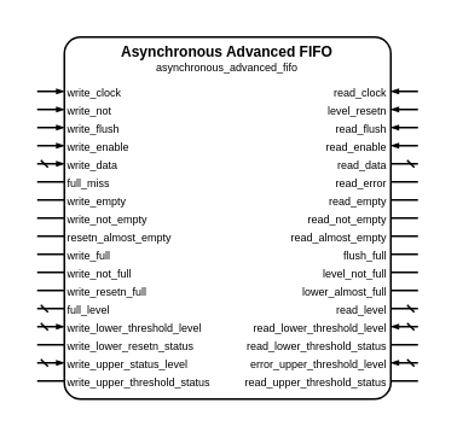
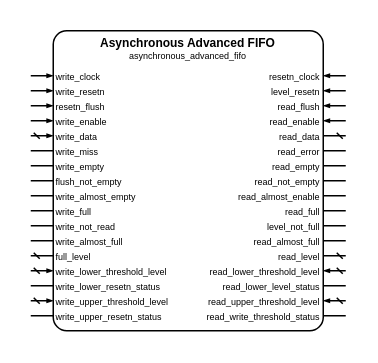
  <mxCell id="0" />
  <mxCell id="1" parent="0" />
  <mxCell id="2" parent="1" value="" vertex="1" connectable="0" style="group;connectable=1;points=[[0,0,0,15,0],[0,0,0,25,0],[0,0,0,15,10],[1,0,0,-15,0],[1,0,0,-25,0],[1,0,0,-15,10],[0,0,0,0,30],[1,0,0,0,30],[0,0,0,0,40],[1,0,0,0,40],[0,0,0,0,50],[1,0,0,0,50],[0,0,0,0,60],[1,0,0,0,60],[0,0,0,0,70],[1,0,0,0,70],[0,0,0,0,80],[1,0,0,0,80],[0,0,0,0,90],[1,0,0,0,90],[0,0,0,0,100],[1,0,0,0,100],[0,0,0,0,110],[1,0,0,0,110],[0,0,0,0,120],[1,0,0,0,120],[0,0,0,0,130],[1,0,0,0,130],[0,0,0,0,140],[1,0,0,0,140],[0,0,0,0,150],[1,0,0,0,150],[0,0,0,0,160],[1,0,0,0,160],[0,0,0,0,170],[1,0,0,0,170],[0,0,0,0,180],[1,0,0,0,180],[0,0,0,0,190],[1,0,0,0,190],[0.5,0,0,0,0],[0.5,0,0,0,200]];"><mxGeometry width="210" height="200" as="geometry" x="20" y="20" /></mxCell>
  <mxCell id="3" parent="2" value="" vertex="1" style="rounded=1;arcSize=5;fillColor=none;strokeWidth=1;strokeColor=black;whiteSpace=wrap;html=1;connectable=0;"><mxGeometry x="15" y="0" width="180" height="200" as="geometry" /></mxCell>
  <mxCell id="4" parent="2" value="Asynchronous Advanced FIFO" vertex="1" style="text;html=1;align=center;verticalAlign=middle;whiteSpace=wrap;rounded=0;fontSize=8;fontStyle=1;fontColor=black;connectable=0;"><mxGeometry x="15" y="7" width="180" height="0" as="geometry" /></mxCell>
  <mxCell id="5" parent="2" value="asynchronous_advanced_fifo" vertex="1" style="text;html=1;align=center;verticalAlign=middle;whiteSpace=wrap;rounded=0;fontSize=6;fontStyle=0;fontColor=black;connectable=0;"><mxGeometry x="15" y="16" width="180" height="0" as="geometry" /></mxCell>
  <mxCell id="6" parent="2" value="write_clock" vertex="1" style="text;html=1;align=left;verticalAlign=middle;whiteSpace=wrap;rounded=0;fontSize=6;fontStyle=0;fontColor=black;connectable=0;"><mxGeometry x="15" y="30" width="180" height="0" as="geometry" /></mxCell>
  <mxCell id="7" parent="2" value="" edge="1" style="html=1;rounded=1;strokeWidth=1;strokeColor=black;startFill=0;startSize=2;startArrow=none;endFill=1;endSize=2;endArrow=blockThin;sourcePerimeterSpacing=0;"><mxGeometry width="50" height="50" relative="1" as="geometry"><mxPoint x="0" y="30" as="sourcePoint" /><mxPoint x="15" y="30" as="targetPoint" /></mxGeometry></mxCell>
- <mxCell id="8" parent="2" value="read_clock" vertex="1" style="text;html=1;align=right;verticalAlign=middle;whiteSpace=wrap;rounded=0;fontSize=6;fontStyle=0;fontColor=black;connectable=0;"><mxGeometry x="15" y="30" width="180" height="0" as="geometry" /></mxCell>
+ <mxCell id="8" parent="2" value="resetn_clock" vertex="1" style="text;html=1;align=right;verticalAlign=middle;whiteSpace=wrap;rounded=0;fontSize=6;fontStyle=0;fontColor=black;connectable=0;"><mxGeometry x="15" y="30" width="180" height="0" as="geometry" /></mxCell>
  <mxCell id="9" parent="2" value="" edge="1" style="html=1;rounded=1;strokeWidth=1;strokeColor=black;startFill=0;startSize=2;startArrow=none;endFill=1;endSize=2;endArrow=blockThin;sourcePerimeterSpacing=0;"><mxGeometry width="50" height="50" relative="1" as="geometry"><mxPoint x="210" y="30" as="sourcePoint" /><mxPoint x="195" y="30" as="targetPoint" /></mxGeometry></mxCell>
- <mxCell id="10" parent="2" value="write_not" vertex="1" style="text;html=1;align=left;verticalAlign=middle;whiteSpace=wrap;rounded=0;fontSize=6;fontStyle=0;fontColor=black;connectable=0;"><mxGeometry x="15" y="40" width="180" height="0" as="geometry" /></mxCell>
+ <mxCell id="10" parent="2" value="write_resetn" vertex="1" style="text;html=1;align=left;verticalAlign=middle;whiteSpace=wrap;rounded=0;fontSize=6;fontStyle=0;fontColor=black;connectable=0;"><mxGeometry x="15" y="40" width="180" height="0" as="geometry" /></mxCell>
  <mxCell id="11" parent="2" value="" edge="1" style="html=1;rounded=1;strokeWidth=1;strokeColor=black;startFill=0;startSize=2;startArrow=none;endFill=1;endSize=2;endArrow=blockThin;sourcePerimeterSpacing=0;"><mxGeometry width="50" height="50" relative="1" as="geometry"><mxPoint x="0" y="40" as="sourcePoint" /><mxPoint x="15" y="40" as="targetPoint" /></mxGeometry></mxCell>
  <mxCell id="12" parent="2" value="level_resetn" vertex="1" style="text;html=1;align=right;verticalAlign=middle;whiteSpace=wrap;rounded=0;fontSize=6;fontStyle=0;fontColor=black;connectable=0;"><mxGeometry x="15" y="40" width="180" height="0" as="geometry" /></mxCell>
  <mxCell id="13" parent="2" value="" edge="1" style="html=1;rounded=1;strokeWidth=1;strokeColor=black;startFill=0;startSize=2;startArrow=none;endFill=1;endSize=2;endArrow=blockThin;sourcePerimeterSpacing=0;"><mxGeometry width="50" height="50" relative="1" as="geometry"><mxPoint x="210" y="40" as="sourcePoint" /><mxPoint x="195" y="40" as="targetPoint" /></mxGeometry></mxCell>
- <mxCell id="14" parent="2" value="write_flush" vertex="1" style="text;html=1;align=left;verticalAlign=middle;whiteSpace=wrap;rounded=0;fontSize=6;fontStyle=0;fontColor=black;connectable=0;"><mxGeometry x="15" y="50" width="180" height="0" as="geometry" /></mxCell>
+ <mxCell id="14" parent="2" value="resetn_flush" vertex="1" style="text;html=1;align=left;verticalAlign=middle;whiteSpace=wrap;rounded=0;fontSize=6;fontStyle=0;fontColor=black;connectable=0;"><mxGeometry x="15" y="50" width="180" height="0" as="geometry" /></mxCell>
  <mxCell id="15" parent="2" value="" edge="1" style="html=1;rounded=1;strokeWidth=1;strokeColor=black;startFill=0;startSize=2;startArrow=none;endFill=1;endSize=2;endArrow=blockThin;sourcePerimeterSpacing=0;"><mxGeometry width="50" height="50" relative="1" as="geometry"><mxPoint x="0" y="50" as="sourcePoint" /><mxPoint x="15" y="50" as="targetPoint" /></mxGeometry></mxCell>
  <mxCell id="16" parent="2" value="read_flush" vertex="1" style="text;html=1;align=right;verticalAlign=middle;whiteSpace=wrap;rounded=0;fontSize=6;fontStyle=0;fontColor=black;connectable=0;"><mxGeometry x="15" y="50" width="180" height="0" as="geometry" /></mxCell>
  <mxCell id="17" parent="2" value="" edge="1" style="html=1;rounded=1;strokeWidth=1;strokeColor=black;startFill=0;startSize=2;startArrow=none;endFill=1;endSize=2;endArrow=blockThin;sourcePerimeterSpacing=0;"><mxGeometry width="50" height="50" relative="1" as="geometry"><mxPoint x="210" y="50" as="sourcePoint" /><mxPoint x="195" y="50" as="targetPoint" /></mxGeometry></mxCell>
  <mxCell id="18" parent="2" value="write_enable" vertex="1" style="text;html=1;align=left;verticalAlign=middle;whiteSpace=wrap;rounded=0;fontSize=6;fontStyle=0;fontColor=black;connectable=0;"><mxGeometry x="15" y="60" width="180" height="0" as="geometry" /></mxCell>
  <mxCell id="19" parent="2" value="" edge="1" style="html=1;rounded=1;strokeWidth=1;strokeColor=black;startFill=0;startSize=2;startArrow=none;endFill=1;endSize=2;endArrow=blockThin;sourcePerimeterSpacing=0;"><mxGeometry width="50" height="50" relative="1" as="geometry"><mxPoint x="0" y="60" as="sourcePoint" /><mxPoint x="15" y="60" as="targetPoint" /></mxGeometry></mxCell>
  <mxCell id="20" parent="2" value="read_enable" vertex="1" style="text;html=1;align=right;verticalAlign=middle;whiteSpace=wrap;rounded=0;fontSize=6;fontStyle=0;fontColor=black;connectable=0;"><mxGeometry x="15" y="60" width="180" height="0" as="geometry" /></mxCell>
  <mxCell id="21" parent="2" value="" edge="1" style="html=1;rounded=1;strokeWidth=1;strokeColor=black;startFill=0;startSize=2;startArrow=none;endFill=1;endSize=2;endArrow=blockThin;sourcePerimeterSpacing=0;"><mxGeometry width="50" height="50" relative="1" as="geometry"><mxPoint x="210" y="60" as="sourcePoint" /><mxPoint x="195" y="60" as="targetPoint" /></mxGeometry></mxCell>
  <mxCell id="22" parent="2" value="write_data" vertex="1" style="text;html=1;align=left;verticalAlign=middle;whiteSpace=wrap;rounded=0;fontSize=6;fontStyle=0;fontColor=black;connectable=0;"><mxGeometry x="15" y="70" width="180" height="0" as="geometry" /></mxCell>
  <mxCell id="23" parent="2" value="" edge="1" style="html=1;rounded=1;strokeWidth=1;strokeColor=black;startFill=0;startSize=2;startArrow=dash;endFill=1;endSize=2;endArrow=blockThin;sourcePerimeterSpacing=0;"><mxGeometry width="50" height="50" relative="1" as="geometry"><mxPoint x="0" y="70" as="sourcePoint" /><mxPoint x="15" y="70" as="targetPoint" /></mxGeometry></mxCell>
  <mxCell id="24" parent="2" value="read_data" vertex="1" style="text;html=1;align=right;verticalAlign=middle;whiteSpace=wrap;rounded=0;fontSize=6;fontStyle=0;fontColor=black;connectable=0;"><mxGeometry x="15" y="70" width="180" height="0" as="geometry" /></mxCell>
  <mxCell id="25" parent="2" value="" edge="1" style="html=1;rounded=1;strokeWidth=1;strokeColor=black;startFill=0;startSize=2;startArrow=dash;endFill=1;endSize=2;endArrow=none;sourcePerimeterSpacing=0;"><mxGeometry width="50" height="50" relative="1" as="geometry"><mxPoint x="210" y="70" as="sourcePoint" /><mxPoint x="195" y="70" as="targetPoint" /></mxGeometry></mxCell>
- <mxCell id="26" parent="2" value="full_miss" vertex="1" style="text;html=1;align=left;verticalAlign=middle;whiteSpace=wrap;rounded=0;fontSize=6;fontStyle=0;fontColor=black;connectable=0;"><mxGeometry x="15" y="80" width="180" height="0" as="geometry" /></mxCell>
+ <mxCell id="26" parent="2" value="write_miss" vertex="1" style="text;html=1;align=left;verticalAlign=middle;whiteSpace=wrap;rounded=0;fontSize=6;fontStyle=0;fontColor=black;connectable=0;"><mxGeometry x="15" y="80" width="180" height="0" as="geometry" /></mxCell>
  <mxCell id="27" parent="2" value="" edge="1" style="html=1;rounded=1;strokeWidth=1;strokeColor=black;startFill=0;startSize=2;startArrow=none;endFill=1;endSize=2;endArrow=none;sourcePerimeterSpacing=0;"><mxGeometry width="50" height="50" relative="1" as="geometry"><mxPoint x="0" y="80" as="sourcePoint" /><mxPoint x="15" y="80" as="targetPoint" /></mxGeometry></mxCell>
  <mxCell id="28" parent="2" value="read_error" vertex="1" style="text;html=1;align=right;verticalAlign=middle;whiteSpace=wrap;rounded=0;fontSize=6;fontStyle=0;fontColor=black;connectable=0;"><mxGeometry x="15" y="80" width="180" height="0" as="geometry" /></mxCell>
  <mxCell id="29" parent="2" value="" edge="1" style="html=1;rounded=1;strokeWidth=1;strokeColor=black;startFill=0;startSize=2;startArrow=none;endFill=1;endSize=2;endArrow=none;sourcePerimeterSpacing=0;"><mxGeometry width="50" height="50" relative="1" as="geometry"><mxPoint x="210" y="80" as="sourcePoint" /><mxPoint x="195" y="80" as="targetPoint" /></mxGeometry></mxCell>
  <mxCell id="30" parent="2" value="write_empty" vertex="1" style="text;html=1;align=left;verticalAlign=middle;whiteSpace=wrap;rounded=0;fontSize=6;fontStyle=0;fontColor=black;connectable=0;"><mxGeometry x="15" y="90" width="180" height="0" as="geometry" /></mxCell>
  <mxCell id="31" parent="2" value="" edge="1" style="html=1;rounded=1;strokeWidth=1;strokeColor=black;startFill=0;startSize=2;startArrow=none;endFill=1;endSize=2;endArrow=none;sourcePerimeterSpacing=0;"><mxGeometry width="50" height="50" relative="1" as="geometry"><mxPoint x="0" y="90" as="sourcePoint" /><mxPoint x="15" y="90" as="targetPoint" /></mxGeometry></mxCell>
  <mxCell id="32" parent="2" value="read_empty" vertex="1" style="text;html=1;align=right;verticalAlign=middle;whiteSpace=wrap;rounded=0;fontSize=6;fontStyle=0;fontColor=black;connectable=0;"><mxGeometry x="15" y="90" width="180" height="0" as="geometry" /></mxCell>
  <mxCell id="33" parent="2" value="" edge="1" style="html=1;rounded=1;strokeWidth=1;strokeColor=black;startFill=0;startSize=2;startArrow=none;endFill=1;endSize=2;endArrow=none;sourcePerimeterSpacing=0;"><mxGeometry width="50" height="50" relative="1" as="geometry"><mxPoint x="210" y="90" as="sourcePoint" /><mxPoint x="195" y="90" as="targetPoint" /></mxGeometry></mxCell>
- <mxCell id="34" parent="2" value="write_not_empty" vertex="1" style="text;html=1;align=left;verticalAlign=middle;whiteSpace=wrap;rounded=0;fontSize=6;fontStyle=0;fontColor=black;connectable=0;"><mxGeometry x="15" y="100" width="180" height="0" as="geometry" /></mxCell>
+ <mxCell id="34" parent="2" value="flush_not_empty" vertex="1" style="text;html=1;align=left;verticalAlign=middle;whiteSpace=wrap;rounded=0;fontSize=6;fontStyle=0;fontColor=black;connectable=0;"><mxGeometry x="15" y="100" width="180" height="0" as="geometry" /></mxCell>
  <mxCell id="35" parent="2" value="" edge="1" style="html=1;rounded=1;strokeWidth=1;strokeColor=black;startFill=0;startSize=2;startArrow=none;endFill=1;endSize=2;endArrow=none;sourcePerimeterSpacing=0;"><mxGeometry width="50" height="50" relative="1" as="geometry"><mxPoint x="0" y="100" as="sourcePoint" /><mxPoint x="15" y="100" as="targetPoint" /></mxGeometry></mxCell>
  <mxCell id="36" parent="2" value="read_not_empty" vertex="1" style="text;html=1;align=right;verticalAlign=middle;whiteSpace=wrap;rounded=0;fontSize=6;fontStyle=0;fontColor=black;connectable=0;"><mxGeometry x="15" y="100" width="180" height="0" as="geometry" /></mxCell>
  <mxCell id="37" parent="2" value="" edge="1" style="html=1;rounded=1;strokeWidth=1;strokeColor=black;startFill=0;startSize=2;startArrow=none;endFill=1;endSize=2;endArrow=none;sourcePerimeterSpacing=0;"><mxGeometry width="50" height="50" relative="1" as="geometry"><mxPoint x="210" y="100" as="sourcePoint" /><mxPoint x="195" y="100" as="targetPoint" /></mxGeometry></mxCell>
- <mxCell id="38" parent="2" value="resetn_almost_empty" vertex="1" style="text;html=1;align=left;verticalAlign=middle;whiteSpace=wrap;rounded=0;fontSize=6;fontStyle=0;fontColor=black;connectable=0;"><mxGeometry x="15" y="110" width="180" height="0" as="geometry" /></mxCell>
+ <mxCell id="38" parent="2" value="write_almost_empty" vertex="1" style="text;html=1;align=left;verticalAlign=middle;whiteSpace=wrap;rounded=0;fontSize=6;fontStyle=0;fontColor=black;connectable=0;"><mxGeometry x="15" y="110" width="180" height="0" as="geometry" /></mxCell>
  <mxCell id="39" parent="2" value="" edge="1" style="html=1;rounded=1;strokeWidth=1;strokeColor=black;startFill=0;startSize=2;startArrow=none;endFill=1;endSize=2;endArrow=none;sourcePerimeterSpacing=0;"><mxGeometry width="50" height="50" relative="1" as="geometry"><mxPoint x="0" y="110" as="sourcePoint" /><mxPoint x="15" y="110" as="targetPoint" /></mxGeometry></mxCell>
- <mxCell id="40" parent="2" value="read_almost_empty" vertex="1" style="text;html=1;align=right;verticalAlign=middle;whiteSpace=wrap;rounded=0;fontSize=6;fontStyle=0;fontColor=black;connectable=0;"><mxGeometry x="15" y="110" width="180" height="0" as="geometry" /></mxCell>
+ <mxCell id="40" parent="2" value="read_almost_enable" vertex="1" style="text;html=1;align=right;verticalAlign=middle;whiteSpace=wrap;rounded=0;fontSize=6;fontStyle=0;fontColor=black;connectable=0;"><mxGeometry x="15" y="110" width="180" height="0" as="geometry" /></mxCell>
  <mxCell id="41" parent="2" value="" edge="1" style="html=1;rounded=1;strokeWidth=1;strokeColor=black;startFill=0;startSize=2;startArrow=none;endFill=1;endSize=2;endArrow=none;sourcePerimeterSpacing=0;"><mxGeometry width="50" height="50" relative="1" as="geometry"><mxPoint x="210" y="110" as="sourcePoint" /><mxPoint x="195" y="110" as="targetPoint" /></mxGeometry></mxCell>
  <mxCell id="42" parent="2" value="write_full" vertex="1" style="text;html=1;align=left;verticalAlign=middle;whiteSpace=wrap;rounded=0;fontSize=6;fontStyle=0;fontColor=black;connectable=0;"><mxGeometry x="15" y="120" width="180" height="0" as="geometry" /></mxCell>
  <mxCell id="43" parent="2" value="" edge="1" style="html=1;rounded=1;strokeWidth=1;strokeColor=black;startFill=0;startSize=2;startArrow=none;endFill=1;endSize=2;endArrow=none;sourcePerimeterSpacing=0;"><mxGeometry width="50" height="50" relative="1" as="geometry"><mxPoint x="0" y="120" as="sourcePoint" /><mxPoint x="15" y="120" as="targetPoint" /></mxGeometry></mxCell>
- <mxCell id="44" parent="2" value="flush_full" vertex="1" style="text;html=1;align=right;verticalAlign=middle;whiteSpace=wrap;rounded=0;fontSize=6;fontStyle=0;fontColor=black;connectable=0;"><mxGeometry x="15" y="120" width="180" height="0" as="geometry" /></mxCell>
+ <mxCell id="44" parent="2" value="read_full" vertex="1" style="text;html=1;align=right;verticalAlign=middle;whiteSpace=wrap;rounded=0;fontSize=6;fontStyle=0;fontColor=black;connectable=0;"><mxGeometry x="15" y="120" width="180" height="0" as="geometry" /></mxCell>
  <mxCell id="45" parent="2" value="" edge="1" style="html=1;rounded=1;strokeWidth=1;strokeColor=black;startFill=0;startSize=2;startArrow=none;endFill=1;endSize=2;endArrow=none;sourcePerimeterSpacing=0;"><mxGeometry width="50" height="50" relative="1" as="geometry"><mxPoint x="210" y="120" as="sourcePoint" /><mxPoint x="195" y="120" as="targetPoint" /></mxGeometry></mxCell>
- <mxCell id="46" parent="2" value="write_not_full" vertex="1" style="text;html=1;align=left;verticalAlign=middle;whiteSpace=wrap;rounded=0;fontSize=6;fontStyle=0;fontColor=black;connectable=0;"><mxGeometry x="15" y="130" width="180" height="0" as="geometry" /></mxCell>
+ <mxCell id="46" parent="2" value="write_not_read" vertex="1" style="text;html=1;align=left;verticalAlign=middle;whiteSpace=wrap;rounded=0;fontSize=6;fontStyle=0;fontColor=black;connectable=0;"><mxGeometry x="15" y="130" width="180" height="0" as="geometry" /></mxCell>
  <mxCell id="47" parent="2" value="" edge="1" style="html=1;rounded=1;strokeWidth=1;strokeColor=black;startFill=0;startSize=2;startArrow=none;endFill=1;endSize=2;endArrow=none;sourcePerimeterSpacing=0;"><mxGeometry width="50" height="50" relative="1" as="geometry"><mxPoint x="0" y="130" as="sourcePoint" /><mxPoint x="15" y="130" as="targetPoint" /></mxGeometry></mxCell>
  <mxCell id="48" parent="2" value="level_not_full" vertex="1" style="text;html=1;align=right;verticalAlign=middle;whiteSpace=wrap;rounded=0;fontSize=6;fontStyle=0;fontColor=black;connectable=0;"><mxGeometry x="15" y="130" width="180" height="0" as="geometry" /></mxCell>
  <mxCell id="49" parent="2" value="" edge="1" style="html=1;rounded=1;strokeWidth=1;strokeColor=black;startFill=0;startSize=2;startArrow=none;endFill=1;endSize=2;endArrow=none;sourcePerimeterSpacing=0;"><mxGeometry width="50" height="50" relative="1" as="geometry"><mxPoint x="210" y="130" as="sourcePoint" /><mxPoint x="195" y="130" as="targetPoint" /></mxGeometry></mxCell>
- <mxCell id="50" parent="2" value="write_resetn_full" vertex="1" style="text;html=1;align=left;verticalAlign=middle;whiteSpace=wrap;rounded=0;fontSize=6;fontStyle=0;fontColor=black;connectable=0;"><mxGeometry x="15" y="140" width="180" height="0" as="geometry" /></mxCell>
+ <mxCell id="50" parent="2" value="write_almost_full" vertex="1" style="text;html=1;align=left;verticalAlign=middle;whiteSpace=wrap;rounded=0;fontSize=6;fontStyle=0;fontColor=black;connectable=0;"><mxGeometry x="15" y="140" width="180" height="0" as="geometry" /></mxCell>
  <mxCell id="51" parent="2" value="" edge="1" style="html=1;rounded=1;strokeWidth=1;strokeColor=black;startFill=0;startSize=2;startArrow=none;endFill=1;endSize=2;endArrow=none;sourcePerimeterSpacing=0;"><mxGeometry width="50" height="50" relative="1" as="geometry"><mxPoint x="0" y="140" as="sourcePoint" /><mxPoint x="15" y="140" as="targetPoint" /></mxGeometry></mxCell>
- <mxCell id="52" parent="2" value="lower_almost_full" vertex="1" style="text;html=1;align=right;verticalAlign=middle;whiteSpace=wrap;rounded=0;fontSize=6;fontStyle=0;fontColor=black;connectable=0;"><mxGeometry x="15" y="140" width="180" height="0" as="geometry" /></mxCell>
+ <mxCell id="52" parent="2" value="read_almost_full" vertex="1" style="text;html=1;align=right;verticalAlign=middle;whiteSpace=wrap;rounded=0;fontSize=6;fontStyle=0;fontColor=black;connectable=0;"><mxGeometry x="15" y="140" width="180" height="0" as="geometry" /></mxCell>
  <mxCell id="53" parent="2" value="" edge="1" style="html=1;rounded=1;strokeWidth=1;strokeColor=black;startFill=0;startSize=2;startArrow=none;endFill=1;endSize=2;endArrow=none;sourcePerimeterSpacing=0;"><mxGeometry width="50" height="50" relative="1" as="geometry"><mxPoint x="210" y="140" as="sourcePoint" /><mxPoint x="195" y="140" as="targetPoint" /></mxGeometry></mxCell>
  <mxCell id="54" parent="2" value="full_level" vertex="1" style="text;html=1;align=left;verticalAlign=middle;whiteSpace=wrap;rounded=0;fontSize=6;fontStyle=0;fontColor=black;connectable=0;"><mxGeometry x="15" y="150" width="180" height="0" as="geometry" /></mxCell>
  <mxCell id="55" parent="2" value="" edge="1" style="html=1;rounded=1;strokeWidth=1;strokeColor=black;startFill=0;startSize=2;startArrow=dash;endFill=1;endSize=2;endArrow=none;sourcePerimeterSpacing=0;"><mxGeometry width="50" height="50" relative="1" as="geometry"><mxPoint x="0" y="150" as="sourcePoint" /><mxPoint x="15" y="150" as="targetPoint" /></mxGeometry></mxCell>
  <mxCell id="56" parent="2" value="read_level" vertex="1" style="text;html=1;align=right;verticalAlign=middle;whiteSpace=wrap;rounded=0;fontSize=6;fontStyle=0;fontColor=black;connectable=0;"><mxGeometry x="15" y="150" width="180" height="0" as="geometry" /></mxCell>
  <mxCell id="57" parent="2" value="" edge="1" style="html=1;rounded=1;strokeWidth=1;strokeColor=black;startFill=0;startSize=2;startArrow=dash;endFill=1;endSize=2;endArrow=none;sourcePerimeterSpacing=0;"><mxGeometry width="50" height="50" relative="1" as="geometry"><mxPoint x="210" y="150" as="sourcePoint" /><mxPoint x="195" y="150" as="targetPoint" /></mxGeometry></mxCell>
  <mxCell id="58" parent="2" value="write_lower_threshold_level" vertex="1" style="text;html=1;align=left;verticalAlign=middle;whiteSpace=wrap;rounded=0;fontSize=6;fontStyle=0;fontColor=black;connectable=0;"><mxGeometry x="15" y="160" width="180" height="0" as="geometry" /></mxCell>
  <mxCell id="59" parent="2" value="" edge="1" style="html=1;rounded=1;strokeWidth=1;strokeColor=black;startFill=0;startSize=2;startArrow=dash;endFill=1;endSize=2;endArrow=blockThin;sourcePerimeterSpacing=0;"><mxGeometry width="50" height="50" relative="1" as="geometry"><mxPoint x="0" y="160" as="sourcePoint" /><mxPoint x="15" y="160" as="targetPoint" /></mxGeometry></mxCell>
  <mxCell id="60" parent="2" value="read_lower_threshold_level" vertex="1" style="text;html=1;align=right;verticalAlign=middle;whiteSpace=wrap;rounded=0;fontSize=6;fontStyle=0;fontColor=black;connectable=0;"><mxGeometry x="15" y="160" width="180" height="0" as="geometry" /></mxCell>
  <mxCell id="61" parent="2" value="" edge="1" style="html=1;rounded=1;strokeWidth=1;strokeColor=black;startFill=0;startSize=2;startArrow=dash;endFill=1;endSize=2;endArrow=blockThin;sourcePerimeterSpacing=0;"><mxGeometry width="50" height="50" relative="1" as="geometry"><mxPoint x="210" y="160" as="sourcePoint" /><mxPoint x="195" y="160" as="targetPoint" /></mxGeometry></mxCell>
  <mxCell id="62" parent="2" value="write_lower_resetn_status" vertex="1" style="text;html=1;align=left;verticalAlign=middle;whiteSpace=wrap;rounded=0;fontSize=6;fontStyle=0;fontColor=black;connectable=0;"><mxGeometry x="15" y="170" width="180" height="0" as="geometry" /></mxCell>
  <mxCell id="63" parent="2" value="" edge="1" style="html=1;rounded=1;strokeWidth=1;strokeColor=black;startFill=0;startSize=2;startArrow=none;endFill=1;endSize=2;endArrow=none;sourcePerimeterSpacing=0;"><mxGeometry width="50" height="50" relative="1" as="geometry"><mxPoint x="0" y="170" as="sourcePoint" /><mxPoint x="15" y="170" as="targetPoint" /></mxGeometry></mxCell>
- <mxCell id="64" parent="2" value="read_lower_threshold_status" vertex="1" style="text;html=1;align=right;verticalAlign=middle;whiteSpace=wrap;rounded=0;fontSize=6;fontStyle=0;fontColor=black;connectable=0;"><mxGeometry x="15" y="170" width="180" height="0" as="geometry" /></mxCell>
+ <mxCell id="64" parent="2" value="read_lower_level_status" vertex="1" style="text;html=1;align=right;verticalAlign=middle;whiteSpace=wrap;rounded=0;fontSize=6;fontStyle=0;fontColor=black;connectable=0;"><mxGeometry x="15" y="170" width="180" height="0" as="geometry" /></mxCell>
  <mxCell id="65" parent="2" value="" edge="1" style="html=1;rounded=1;strokeWidth=1;strokeColor=black;startFill=0;startSize=2;startArrow=none;endFill=1;endSize=2;endArrow=none;sourcePerimeterSpacing=0;"><mxGeometry width="50" height="50" relative="1" as="geometry"><mxPoint x="210" y="170" as="sourcePoint" /><mxPoint x="195" y="170" as="targetPoint" /></mxGeometry></mxCell>
- <mxCell id="66" parent="2" value="write_upper_status_level" vertex="1" style="text;html=1;align=left;verticalAlign=middle;whiteSpace=wrap;rounded=0;fontSize=6;fontStyle=0;fontColor=black;connectable=0;"><mxGeometry x="15" y="180" width="180" height="0" as="geometry" /></mxCell>
+ <mxCell id="66" parent="2" value="write_upper_threshold_level" vertex="1" style="text;html=1;align=left;verticalAlign=middle;whiteSpace=wrap;rounded=0;fontSize=6;fontStyle=0;fontColor=black;connectable=0;"><mxGeometry x="15" y="180" width="180" height="0" as="geometry" /></mxCell>
  <mxCell id="67" parent="2" value="" edge="1" style="html=1;rounded=1;strokeWidth=1;strokeColor=black;startFill=0;startSize=2;startArrow=dash;endFill=1;endSize=2;endArrow=blockThin;sourcePerimeterSpacing=0;"><mxGeometry width="50" height="50" relative="1" as="geometry"><mxPoint x="0" y="180" as="sourcePoint" /><mxPoint x="15" y="180" as="targetPoint" /></mxGeometry></mxCell>
- <mxCell id="68" parent="2" value="error_upper_threshold_level" vertex="1" style="text;html=1;align=right;verticalAlign=middle;whiteSpace=wrap;rounded=0;fontSize=6;fontStyle=0;fontColor=black;connectable=0;"><mxGeometry x="15" y="180" width="180" height="0" as="geometry" /></mxCell>
+ <mxCell id="68" parent="2" value="read_upper_threshold_level" vertex="1" style="text;html=1;align=right;verticalAlign=middle;whiteSpace=wrap;rounded=0;fontSize=6;fontStyle=0;fontColor=black;connectable=0;"><mxGeometry x="15" y="180" width="180" height="0" as="geometry" /></mxCell>
  <mxCell id="69" parent="2" value="" edge="1" style="html=1;rounded=1;strokeWidth=1;strokeColor=black;startFill=0;startSize=2;startArrow=dash;endFill=1;endSize=2;endArrow=blockThin;sourcePerimeterSpacing=0;"><mxGeometry width="50" height="50" relative="1" as="geometry"><mxPoint x="210" y="180" as="sourcePoint" /><mxPoint x="195" y="180" as="targetPoint" /></mxGeometry></mxCell>
- <mxCell id="70" parent="2" value="write_upper_threshold_status" vertex="1" style="text;html=1;align=left;verticalAlign=middle;whiteSpace=wrap;rounded=0;fontSize=6;fontStyle=0;fontColor=black;connectable=0;"><mxGeometry x="15" y="190" width="180" height="0" as="geometry" /></mxCell>
+ <mxCell id="70" parent="2" value="write_upper_resetn_status" vertex="1" style="text;html=1;align=left;verticalAlign=middle;whiteSpace=wrap;rounded=0;fontSize=6;fontStyle=0;fontColor=black;connectable=0;"><mxGeometry x="15" y="190" width="180" height="0" as="geometry" /></mxCell>
  <mxCell id="71" parent="2" value="" edge="1" style="html=1;rounded=1;strokeWidth=1;strokeColor=black;startFill=0;startSize=2;startArrow=none;endFill=1;endSize=2;endArrow=none;sourcePerimeterSpacing=0;"><mxGeometry width="50" height="50" relative="1" as="geometry"><mxPoint x="0" y="190" as="sourcePoint" /><mxPoint x="15" y="190" as="targetPoint" /></mxGeometry></mxCell>
- <mxCell id="72" parent="2" value="read_upper_threshold_status" vertex="1" style="text;html=1;align=right;verticalAlign=middle;whiteSpace=wrap;rounded=0;fontSize=6;fontStyle=0;fontColor=black;connectable=0;"><mxGeometry x="15" y="190" width="180" height="0" as="geometry" /></mxCell>
+ <mxCell id="72" parent="2" value="read_write_threshold_status" vertex="1" style="text;html=1;align=right;verticalAlign=middle;whiteSpace=wrap;rounded=0;fontSize=6;fontStyle=0;fontColor=black;connectable=0;"><mxGeometry x="15" y="190" width="180" height="0" as="geometry" /></mxCell>
  <mxCell id="73" parent="2" value="" edge="1" style="html=1;rounded=1;strokeWidth=1;strokeColor=black;startFill=0;startSize=2;startArrow=none;endFill=1;endSize=2;endArrow=none;sourcePerimeterSpacing=0;"><mxGeometry width="50" height="50" relative="1" as="geometry"><mxPoint x="210" y="190" as="sourcePoint" /><mxPoint x="195" y="190" as="targetPoint" /></mxGeometry></mxCell>
